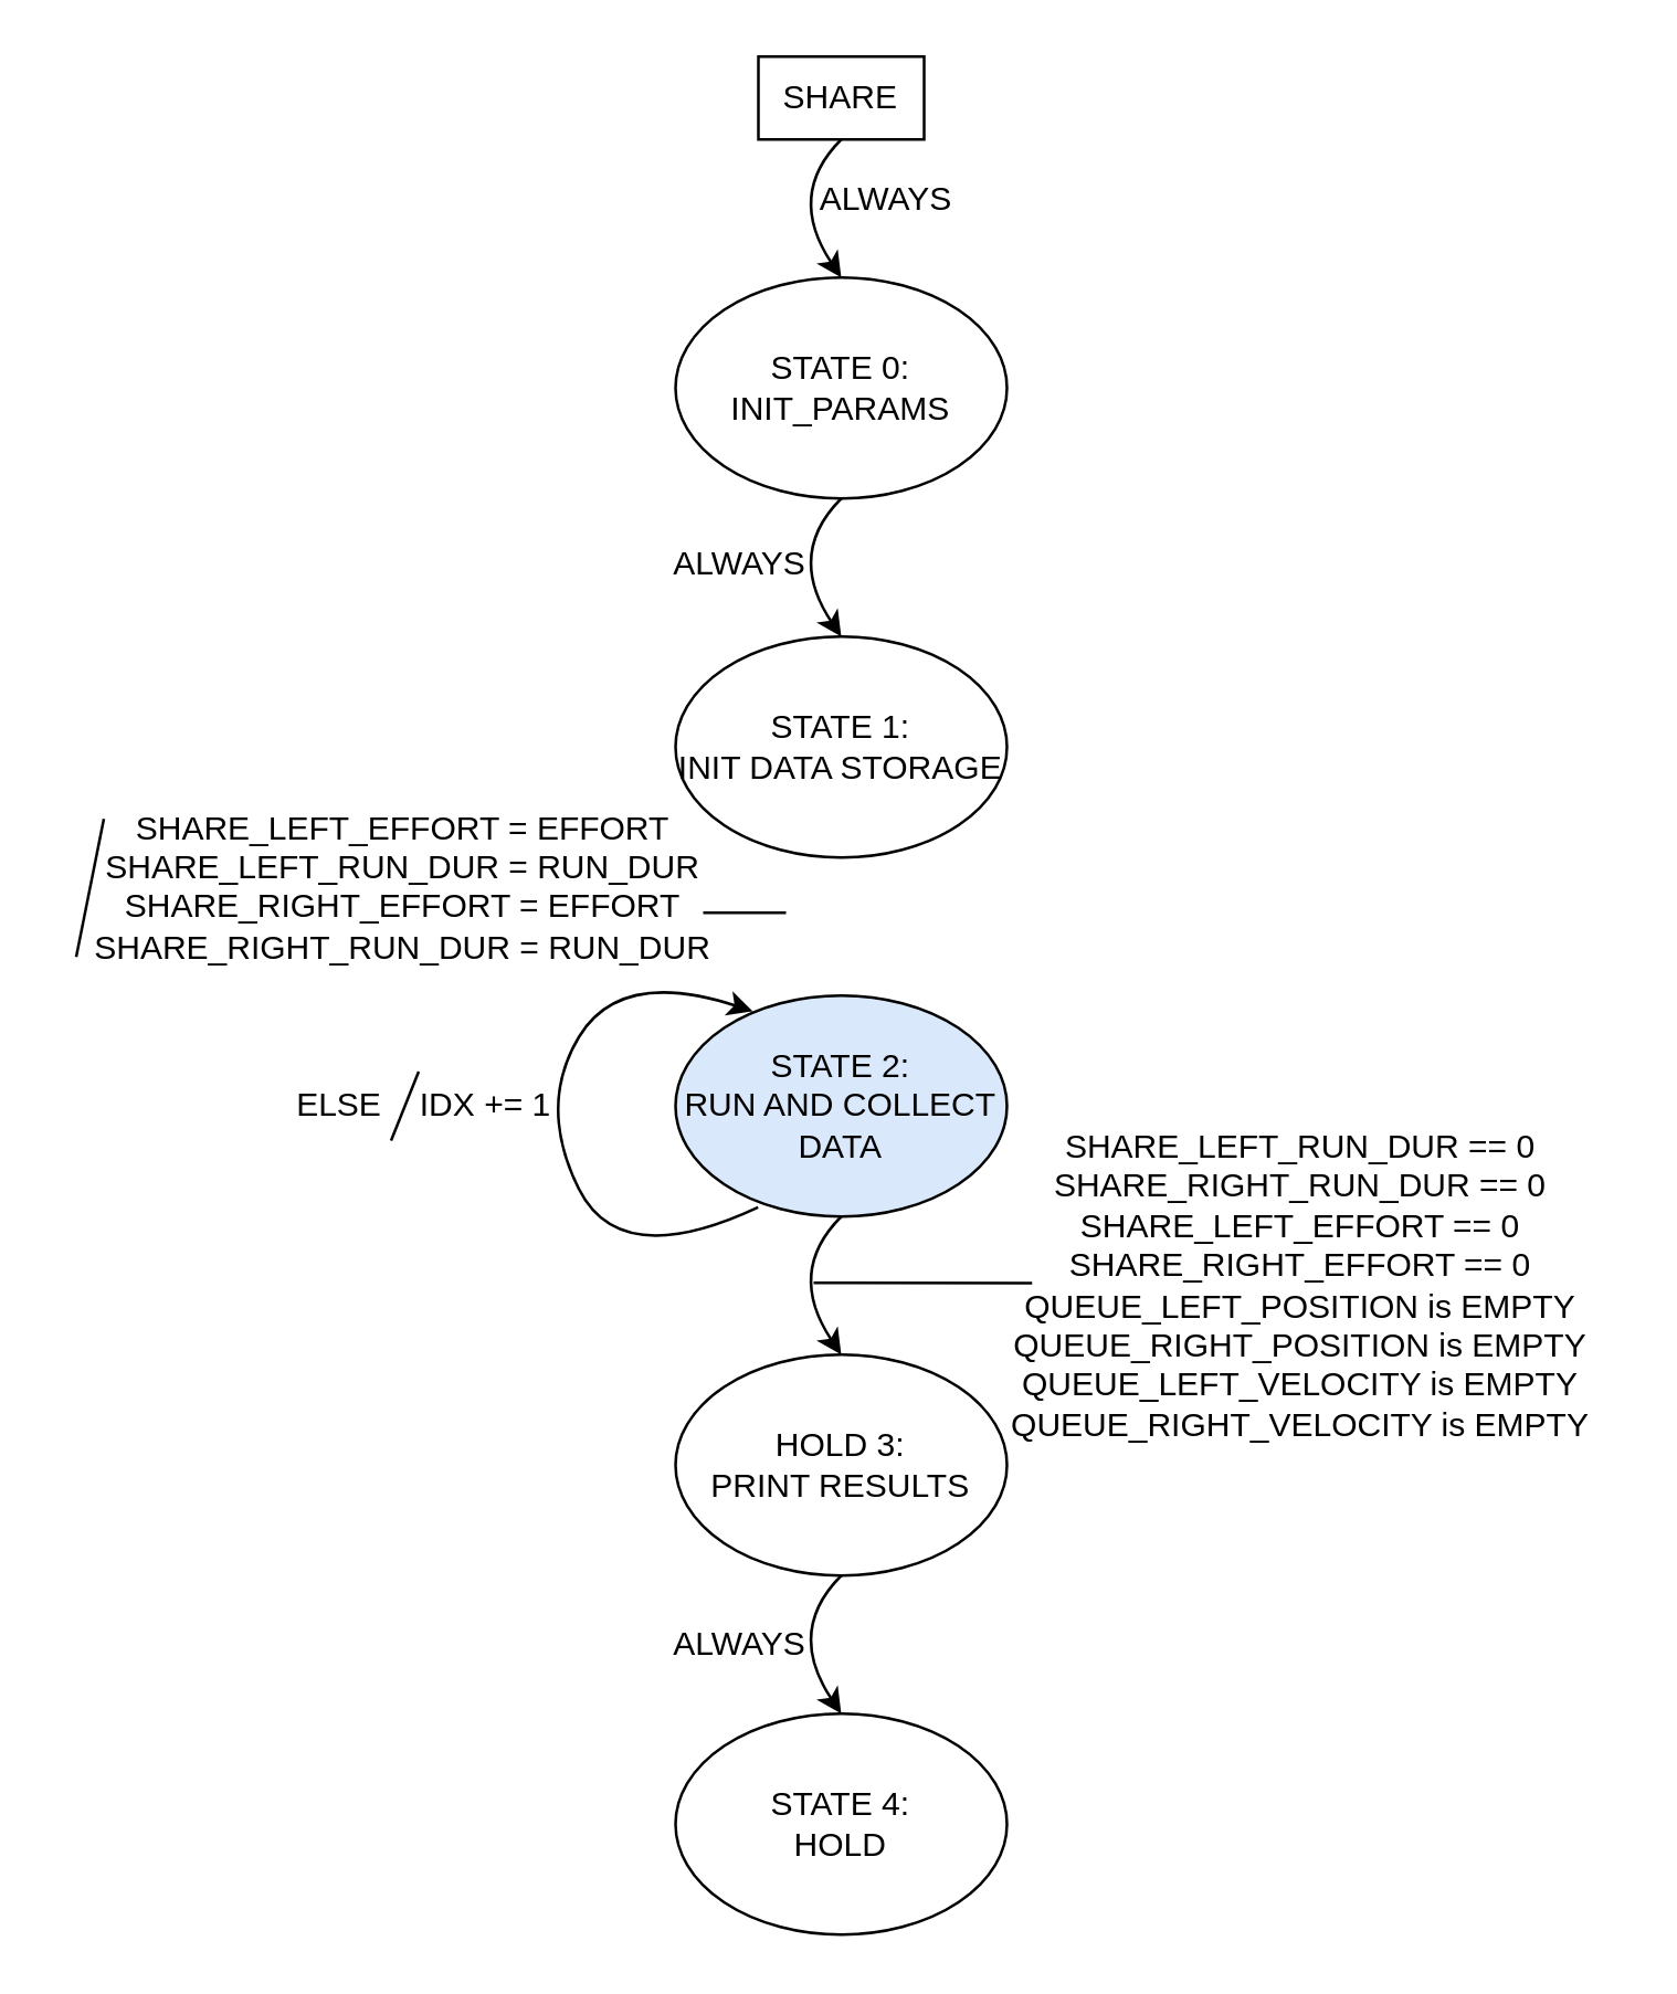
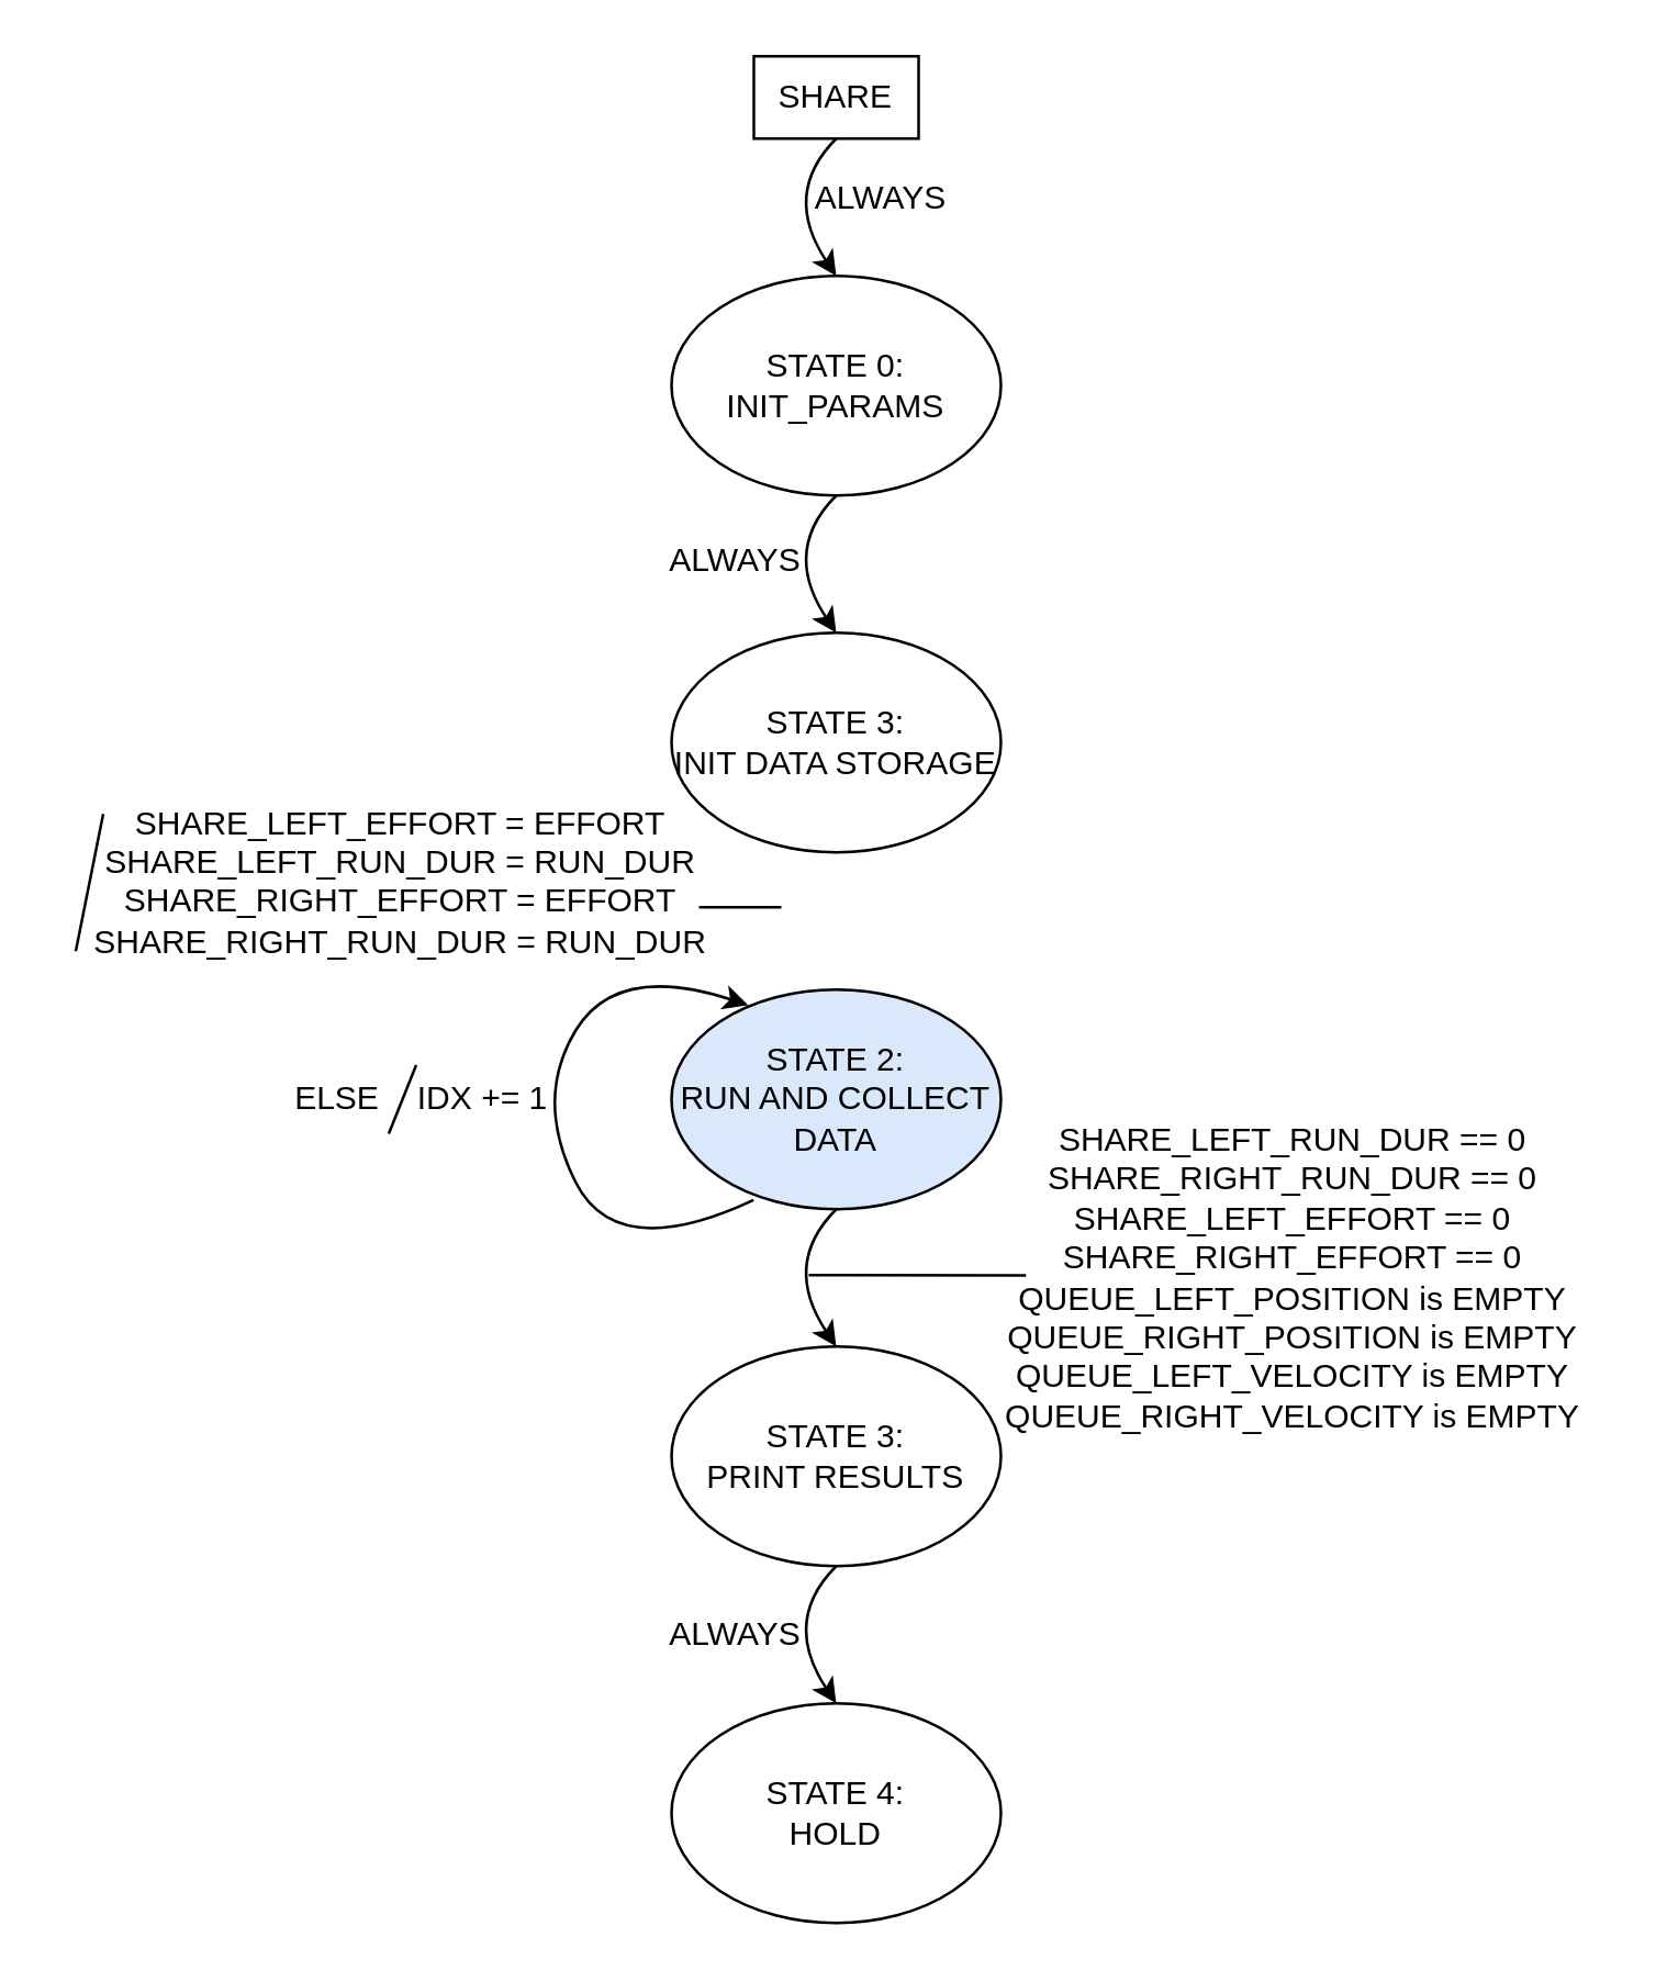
  <mxCell id="0" />
  <mxCell id="1" parent="0" />
  <mxCell id="2" value="SHARE" style="rounded=0;whiteSpace=wrap;html=1;" vertex="1" parent="1"><mxGeometry x="274" y="20" width="60" height="30" as="geometry" /></mxCell>
  <mxCell id="3" value="&lt;div&gt;STATE 0:&lt;/div&gt;INIT_PARAMS" style="ellipse;whiteSpace=wrap;html=1;" vertex="1" parent="1"><mxGeometry x="244" y="100" width="120" height="80" as="geometry" /></mxCell>
  <mxCell id="4" value="STATE 2:&lt;br&gt;RUN AND COLLECT DATA" style="ellipse;whiteSpace=wrap;html=1;fillColor=#dae8fc;" vertex="1" parent="1"><mxGeometry x="244" y="360" width="120" height="80" as="geometry" /></mxCell>
  <mxCell id="5" value="" style="curved=1;endArrow=classic;html=1;rounded=0;entryX=0.5;entryY=0;entryDx=0;entryDy=0;exitX=0.5;exitY=1;exitDx=0;exitDy=0;" edge="1" parent="1" source="2" target="3"><mxGeometry width="50" height="50" relative="1" as="geometry"><mxPoint x="234" y="120" as="sourcePoint" /><mxPoint x="304" y="100" as="targetPoint" /><Array as="points"><mxPoint x="284" y="70" /></Array></mxGeometry></mxCell>
  <mxCell id="6" value="ALWAYS" style="text;html=1;align=center;verticalAlign=middle;resizable=0;points=[];autosize=1;strokeColor=none;fillColor=none;" vertex="1" parent="1"><mxGeometry x="285" y="57" width="70" height="30" as="geometry" /></mxCell>
- <mxCell id="7" value="&lt;div&gt;HOLD 3:&lt;/div&gt;&lt;div&gt;PRINT RESULTS&lt;br&gt;&lt;/div&gt;" style="ellipse;whiteSpace=wrap;html=1;" vertex="1" parent="1"><mxGeometry x="244" y="490" width="120" height="80" as="geometry" /></mxCell>
+ <mxCell id="7" value="&lt;div&gt;STATE 3:&lt;/div&gt;&lt;div&gt;PRINT RESULTS&lt;br&gt;&lt;/div&gt;" style="ellipse;whiteSpace=wrap;html=1;" vertex="1" parent="1"><mxGeometry x="244" y="490" width="120" height="80" as="geometry" /></mxCell>
  <mxCell id="8" value="" style="curved=1;endArrow=classic;html=1;rounded=0;entryX=0.5;entryY=0;entryDx=0;entryDy=0;exitX=0.5;exitY=1;exitDx=0;exitDy=0;" edge="1" parent="1" source="4" target="7"><mxGeometry width="50" height="50" relative="1" as="geometry"><mxPoint x="304" y="440" as="sourcePoint" /><mxPoint x="294" y="475" as="targetPoint" /><Array as="points"><mxPoint x="284" y="460" /></Array></mxGeometry></mxCell>
  <mxCell id="9" value="&lt;div&gt;SHARE_LEFT_RUN_DUR == 0&lt;/div&gt;&lt;div&gt;SHARE_RIGHT_RUN_DUR == 0&lt;/div&gt;&lt;div&gt;SHARE_LEFT_EFFORT == 0&lt;/div&gt;&lt;div&gt;SHARE_RIGHT_EFFORT == 0&lt;/div&gt;&lt;div&gt;QUEUE_LEFT_POSITION is EMPTY&lt;/div&gt;&lt;div&gt;QUEUE_RIGHT_POSITION is EMPTY&lt;/div&gt;&lt;div&gt;QUEUE_LEFT_VELOCITY is EMPTY&lt;/div&gt;&lt;div&gt;QUEUE_RIGHT_VELOCITY is EMPTY&lt;/div&gt;" style="text;html=1;align=center;verticalAlign=middle;resizable=0;points=[];autosize=1;strokeColor=none;fillColor=none;" vertex="1" parent="1"><mxGeometry x="355" y="400" width="230" height="130" as="geometry" /></mxCell>
  <mxCell id="10" value="ALWAYS" style="text;html=1;align=center;verticalAlign=middle;resizable=0;points=[];autosize=1;strokeColor=none;fillColor=none;" vertex="1" parent="1"><mxGeometry x="232" y="189" width="70" height="30" as="geometry" /></mxCell>
  <mxCell id="11" value="&lt;div&gt;SHARE_LEFT_EFFORT = EFFORT&lt;br&gt;&lt;/div&gt;&lt;div&gt;SHARE_LEFT_RUN_DUR = RUN_DUR&lt;br&gt;&lt;/div&gt;&lt;div&gt;&lt;div&gt;SHARE_RIGHT_EFFORT = EFFORT&lt;br&gt;&lt;/div&gt;&lt;div&gt;SHARE_RIGHT_RUN_DUR = RUN_DUR&lt;/div&gt;&lt;br&gt;&lt;/div&gt;" style="text;html=1;align=center;verticalAlign=middle;resizable=0;points=[];autosize=1;strokeColor=none;fillColor=none;" vertex="1" parent="1"><mxGeometry x="20" y="283" width="250" height="90" as="geometry" /></mxCell>
  <mxCell id="12" value="" style="endArrow=none;html=1;rounded=0;" edge="1" parent="1"><mxGeometry width="50" height="50" relative="1" as="geometry"><mxPoint x="37" y="296" as="sourcePoint" /><mxPoint x="27" y="346" as="targetPoint" /></mxGeometry></mxCell>
- <mxCell id="13" value="&lt;div&gt;STATE 1:&lt;/div&gt;&lt;div&gt;INIT DATA STORAGE&lt;br&gt;&lt;/div&gt;" style="ellipse;whiteSpace=wrap;html=1;" vertex="1" parent="1"><mxGeometry x="244" y="230" width="120" height="80" as="geometry" /></mxCell>
+ <mxCell id="13" value="&lt;div&gt;STATE 3:&lt;/div&gt;&lt;div&gt;INIT DATA STORAGE&lt;br&gt;&lt;/div&gt;" style="ellipse;whiteSpace=wrap;html=1;" vertex="1" parent="1"><mxGeometry x="244" y="230" width="120" height="80" as="geometry" /></mxCell>
  <mxCell id="14" value="" style="curved=1;endArrow=classic;html=1;rounded=0;entryX=0.5;entryY=0;entryDx=0;entryDy=0;exitX=0.5;exitY=1;exitDx=0;exitDy=0;" edge="1" parent="1" source="3" target="13"><mxGeometry width="50" height="50" relative="1" as="geometry"><mxPoint x="124" y="289" as="sourcePoint" /><mxPoint x="174" y="239" as="targetPoint" /><Array as="points"><mxPoint x="284" y="200" /></Array></mxGeometry></mxCell>
  <mxCell id="15" value="" style="curved=1;endArrow=classic;html=1;rounded=0;entryX=0.233;entryY=0.071;entryDx=0;entryDy=0;entryPerimeter=0;exitX=0.249;exitY=0.958;exitDx=0;exitDy=0;exitPerimeter=0;" edge="1" parent="1" source="4" target="4"><mxGeometry width="50" height="50" relative="1" as="geometry"><mxPoint x="124" y="450" as="sourcePoint" /><mxPoint x="174" y="400" as="targetPoint" /><Array as="points"><mxPoint x="224" y="460" /><mxPoint x="194" y="400" /><mxPoint x="224" y="350" /></Array></mxGeometry></mxCell>
  <mxCell id="16" value="ELSE" style="text;html=1;align=center;verticalAlign=middle;resizable=0;points=[];autosize=1;strokeColor=none;fillColor=none;" vertex="1" parent="1"><mxGeometry x="97" y="385" width="50" height="30" as="geometry" /></mxCell>
  <mxCell id="17" value="IDX += 1" style="text;html=1;align=center;verticalAlign=middle;resizable=0;points=[];autosize=1;strokeColor=none;fillColor=none;" vertex="1" parent="1"><mxGeometry x="140" y="385" width="70" height="30" as="geometry" /></mxCell>
  <mxCell id="18" value="" style="endArrow=none;html=1;rounded=0;" edge="1" parent="1"><mxGeometry width="50" height="50" relative="1" as="geometry"><mxPoint x="141" y="412.5" as="sourcePoint" /><mxPoint x="151" y="387.5" as="targetPoint" /></mxGeometry></mxCell>
  <mxCell id="19" value="&lt;div&gt;STATE 4:&lt;/div&gt;&lt;div&gt;HOLD&lt;br&gt;&lt;/div&gt;" style="ellipse;whiteSpace=wrap;html=1;" vertex="1" parent="1"><mxGeometry x="244" y="620" width="120" height="80" as="geometry" /></mxCell>
  <mxCell id="20" value="" style="curved=1;endArrow=classic;html=1;rounded=0;entryX=0.5;entryY=0;entryDx=0;entryDy=0;exitX=0.5;exitY=1;exitDx=0;exitDy=0;" edge="1" parent="1" source="7" target="19"><mxGeometry width="50" height="50" relative="1" as="geometry"><mxPoint x="304" y="570" as="sourcePoint" /><mxPoint x="294" y="605" as="targetPoint" /><Array as="points"><mxPoint x="284" y="590" /></Array></mxGeometry></mxCell>
  <mxCell id="21" value="ALWAYS" style="text;html=1;align=center;verticalAlign=middle;resizable=0;points=[];autosize=1;strokeColor=none;fillColor=none;" vertex="1" parent="1"><mxGeometry x="232" y="580" width="70" height="30" as="geometry" /></mxCell>
  <mxCell id="22" value="" style="endArrow=none;html=1;rounded=0;entryX=0.083;entryY=0.462;entryDx=0;entryDy=0;entryPerimeter=0;" edge="1" parent="1"><mxGeometry width="50" height="50" relative="1" as="geometry"><mxPoint x="294" y="464" as="sourcePoint" /><mxPoint x="373.09" y="464.06" as="targetPoint" /></mxGeometry></mxCell>
  <mxCell id="23" value="" style="endArrow=none;html=1;rounded=0;exitX=0.936;exitY=0.522;exitDx=0;exitDy=0;exitPerimeter=0;" edge="1" parent="1" source="11"><mxGeometry width="50" height="50" relative="1" as="geometry"><mxPoint x="124" y="360" as="sourcePoint" /><mxPoint x="284" y="330" as="targetPoint" /></mxGeometry></mxCell>
